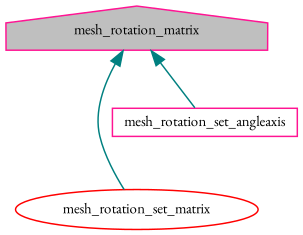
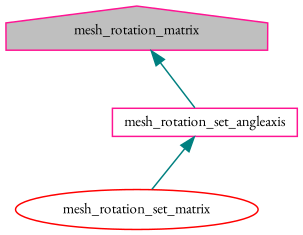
  digraph {
    fontname="EB Garamond"
    rankdir=TB
    node [color=deeppink fillcolor=white fontname="EB Garamond" fontsize=10 style=filled]
    edge [color=teal dir=back fontname="EB Garamond" fontsize=10 labelfontname=Helvetica labelfontsize=10 style=solid]
    n1 [fillcolor=grey75 fontcolor=black height=0.2 label=mesh_rotation_matrix shape=house width=0.4]
    n2 [color=red height=0.2 label=mesh_rotation_set_matrix shape=ellipse width=0.4]
    n3 [height=0.2 label=mesh_rotation_set_angleaxis shape=box width=0.4]
-   n1 -> n2
+   n3 -> n2
    n1 -> n3
  }
